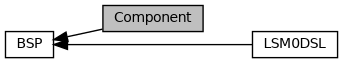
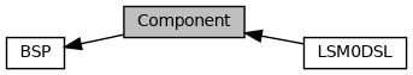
  digraph {
    rankdir=LR
    node [color=black fillcolor=white fontname=Helvetica fontsize=10 shape=box style=filled]
    edge [dir=back fontname=Helvetica fontsize=10 labelfontname=Helvetica labelfontsize=10 shape=plaintext style=solid]
    n1 [height=0.2 label=BSP width=0.4]
    n2 [fillcolor=grey75 fontcolor=black height=0.2 label=Component width=0.4]
    n3 [height=0.2 label=LSM0DSL width=0.4]
    n1 -> n2
-   n1 -> n3
+   n2 -> n3
  }
